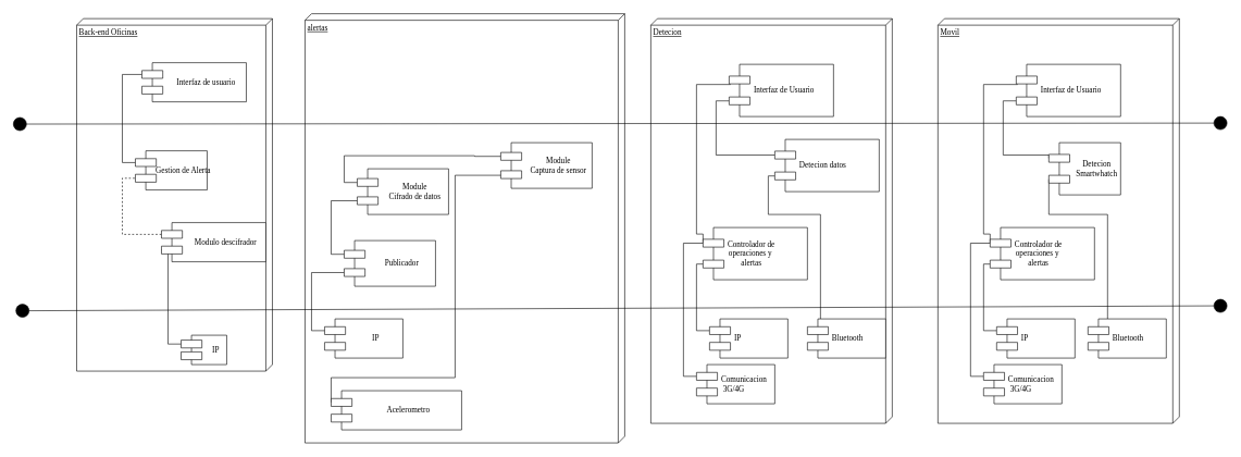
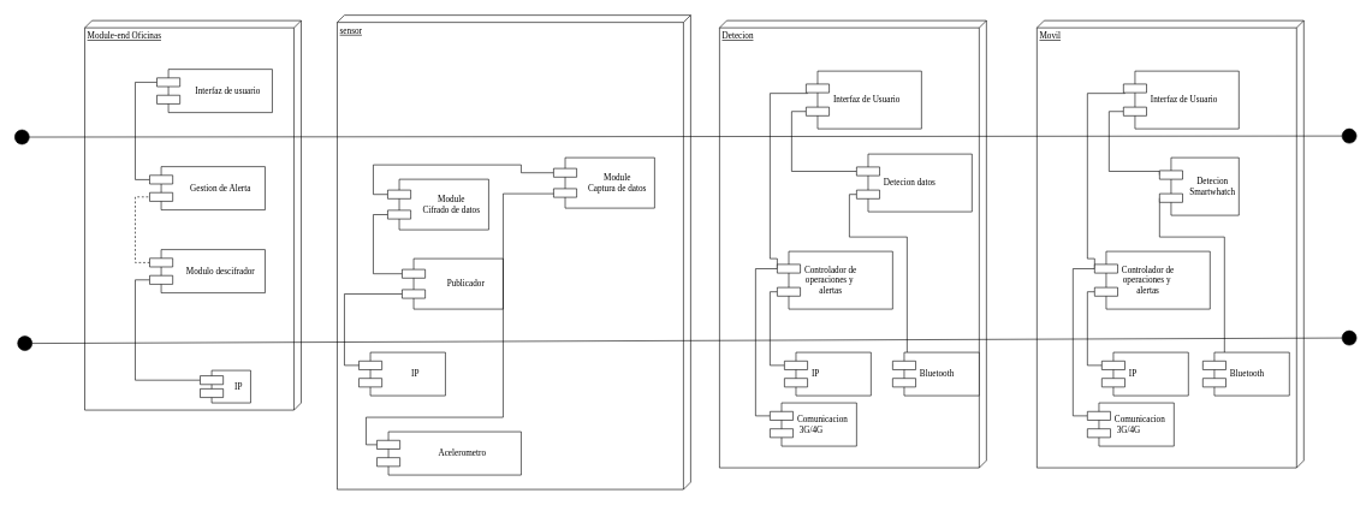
  <mxCell id="0" />
  <mxCell id="1" parent="0" />
- <mxCell id="2" value="Back-end Oficinas" style="verticalAlign=top;align=left;spacingTop=8;spacingLeft=2;spacingRight=12;shape=cube;size=10;direction=south;fontStyle=4;html=1;rounded=0;shadow=0;comic=0;labelBackgroundColor=none;strokeWidth=1;fontFamily=Verdana;fontSize=12" parent="1" vertex="1"><mxGeometry x="117" y="28" width="300" height="540" as="geometry" /></mxCell>
+ <mxCell id="2" value="Module-end Oficinas" style="verticalAlign=top;align=left;spacingTop=8;spacingLeft=2;spacingRight=12;shape=cube;size=10;direction=south;fontStyle=4;html=1;rounded=0;shadow=0;comic=0;labelBackgroundColor=none;strokeWidth=1;fontFamily=Verdana;fontSize=12" parent="1" vertex="1"><mxGeometry x="117" y="28" width="300" height="540" as="geometry" /></mxCell>
  <mxCell id="3" value="Detecion" style="verticalAlign=top;align=left;spacingTop=8;spacingLeft=2;spacingRight=12;shape=cube;size=10;direction=south;fontStyle=4;html=1;rounded=0;shadow=0;comic=0;labelBackgroundColor=none;strokeWidth=1;fontFamily=Verdana;fontSize=12" parent="1" vertex="1"><mxGeometry x="997" y="28" width="370" height="620" as="geometry" /></mxCell>
- <mxCell id="4" value="alertas" style="verticalAlign=top;align=left;spacingTop=8;spacingLeft=2;spacingRight=12;shape=cube;size=10;direction=south;fontStyle=4;html=1;rounded=0;shadow=0;comic=0;labelBackgroundColor=none;strokeWidth=1;fontFamily=Verdana;fontSize=12" parent="1" vertex="1"><mxGeometry x="467" y="20.5" width="490" height="657.5" as="geometry" /></mxCell>
+ <mxCell id="4" value="sensor" style="verticalAlign=top;align=left;spacingTop=8;spacingLeft=2;spacingRight=12;shape=cube;size=10;direction=south;fontStyle=4;html=1;rounded=0;shadow=0;comic=0;labelBackgroundColor=none;strokeWidth=1;fontFamily=Verdana;fontSize=12" parent="1" vertex="1"><mxGeometry x="467" y="20.5" width="490" height="657.5" as="geometry" /></mxCell>
  <mxCell id="5" style="edgeStyle=orthogonalEdgeStyle;rounded=0;orthogonalLoop=1;jettySize=auto;html=1;exitX=0;exitY=0.3;exitDx=0;exitDy=0;entryX=0;entryY=0.3;entryDx=0;entryDy=0;endArrow=none;endFill=0;" parent="1" source="6" target="31" edge="1"><mxGeometry relative="1" as="geometry" /></mxCell>
  <mxCell id="6" value="Interfaz de usuario" style="shape=component;align=center;spacingLeft=36;rounded=0;shadow=0;comic=0;labelBackgroundColor=none;strokeWidth=1;fontFamily=Verdana;fontSize=12;html=1;" parent="1" vertex="1"><mxGeometry x="217" y="95.5" width="160" height="60" as="geometry" /></mxCell>
  <mxCell id="7" value="" style="ellipse;whiteSpace=wrap;html=1;rounded=0;shadow=0;comic=0;labelBackgroundColor=none;strokeWidth=1;fontFamily=Verdana;fontSize=12;align=center;fillColor=#000000;" parent="1" vertex="1"><mxGeometry x="20" y="179.5" width="20" height="20" as="geometry" /></mxCell>
  <mxCell id="8" style="edgeStyle=orthogonalEdgeStyle;rounded=0;orthogonalLoop=1;jettySize=auto;html=1;entryX=0;entryY=0.3;entryDx=0;entryDy=0;endArrow=none;endFill=0;exitX=0;exitY=0.7;exitDx=0;exitDy=0;" parent="1" source="10" target="17" edge="1"><mxGeometry relative="1" as="geometry"><Array as="points"><mxPoint x="1097" y="154" /><mxPoint x="1097" y="237" /></Array></mxGeometry></mxCell>
  <mxCell id="9" style="edgeStyle=orthogonalEdgeStyle;rounded=0;orthogonalLoop=1;jettySize=auto;html=1;exitX=0.014;exitY=0.386;exitDx=0;exitDy=0;endArrow=none;endFill=0;exitPerimeter=0;entryX=0;entryY=0.3;entryDx=0;entryDy=0;" parent="1" source="10" target="24" edge="1"><mxGeometry relative="1" as="geometry"><mxPoint x="1127" y="358" as="targetPoint" /><Array as="points"><mxPoint x="1067" y="129" /><mxPoint x="1067" y="358" /><mxPoint x="1077" y="358" /></Array></mxGeometry></mxCell>
  <mxCell id="10" value="Interfaz de Usuario" style="shape=component;align=left;spacingLeft=36;rounded=0;shadow=0;comic=0;labelBackgroundColor=none;strokeWidth=1;fontFamily=Verdana;fontSize=12;html=1;" parent="1" vertex="1"><mxGeometry x="1117" y="98" width="160" height="80" as="geometry" /></mxCell>
  <mxCell id="11" value="" style="ellipse;whiteSpace=wrap;html=1;rounded=0;shadow=0;comic=0;labelBackgroundColor=none;strokeWidth=1;fontFamily=Verdana;fontSize=12;align=center;fillColor=#000000;" parent="1" vertex="1"><mxGeometry x="1860" y="178" width="20" height="20" as="geometry" /></mxCell>
  <mxCell id="12" style="edgeStyle=orthogonalEdgeStyle;rounded=0;orthogonalLoop=1;jettySize=auto;html=1;exitX=0;exitY=0.3;exitDx=0;exitDy=0;entryX=0;entryY=0.3;entryDx=0;entryDy=0;endArrow=none;endFill=0;" parent="1" source="13" target="26" edge="1"><mxGeometry relative="1" as="geometry" /></mxCell>
- <mxCell id="13" value="Module &lt;br&gt;Captura de sensor" style="shape=component;align=center;spacingLeft=36;rounded=0;shadow=0;comic=0;labelBackgroundColor=none;strokeWidth=1;fontFamily=Verdana;fontSize=12;html=1;" parent="1" vertex="1"><mxGeometry x="767" y="218" width="140" height="70" as="geometry" /></mxCell>
+ <mxCell id="13" value="Module &lt;br&gt;Captura de datos" style="shape=component;align=center;spacingLeft=36;rounded=0;shadow=0;comic=0;labelBackgroundColor=none;strokeWidth=1;fontFamily=Verdana;fontSize=12;html=1;" parent="1" vertex="1"><mxGeometry x="767" y="218" width="140" height="70" as="geometry" /></mxCell>
  <mxCell id="14" value="" style="ellipse;whiteSpace=wrap;html=1;rounded=0;shadow=0;comic=0;labelBackgroundColor=none;strokeWidth=1;fontFamily=Verdana;fontSize=12;align=center;fillColor=#000000;" parent="1" vertex="1"><mxGeometry x="24" y="465.5" width="20" height="20" as="geometry" /></mxCell>
  <mxCell id="15" value="" style="ellipse;whiteSpace=wrap;html=1;rounded=0;shadow=0;comic=0;labelBackgroundColor=none;strokeWidth=1;fontFamily=Verdana;fontSize=12;align=center;fillColor=#000000;" parent="1" vertex="1"><mxGeometry x="1860" y="458" width="20" height="20" as="geometry" /></mxCell>
  <mxCell id="16" style="edgeStyle=orthogonalEdgeStyle;rounded=0;orthogonalLoop=1;jettySize=auto;html=1;exitX=0;exitY=0.7;exitDx=0;exitDy=0;entryX=0;entryY=0.3;entryDx=0;entryDy=0;endArrow=none;endFill=0;" parent="1" source="17" target="23" edge="1"><mxGeometry relative="1" as="geometry"><Array as="points"><mxPoint x="1177" y="269" /><mxPoint x="1177" y="328" /><mxPoint x="1257" y="328" /><mxPoint x="1257" y="506" /></Array></mxGeometry></mxCell>
  <mxCell id="17" value="Detecion datos" style="shape=component;align=left;spacingLeft=36;rounded=0;shadow=0;comic=0;labelBackgroundColor=none;strokeWidth=1;fontFamily=Verdana;fontSize=12;html=1;" parent="1" vertex="1"><mxGeometry x="1187" y="213" width="160" height="80" as="geometry" /></mxCell>
  <mxCell id="18" style="edgeStyle=orthogonalEdgeStyle;rounded=0;orthogonalLoop=1;jettySize=auto;html=1;exitX=0;exitY=0.3;exitDx=0;exitDy=0;entryX=0;entryY=0.7;entryDx=0;entryDy=0;endArrow=none;endFill=0;" parent="1" source="19" target="24" edge="1"><mxGeometry relative="1" as="geometry" /></mxCell>
  <mxCell id="19" value="IP" style="shape=component;align=left;spacingLeft=36;rounded=0;shadow=0;comic=0;labelBackgroundColor=none;strokeWidth=1;fontFamily=Verdana;fontSize=12;html=1;" parent="1" vertex="1"><mxGeometry x="1087" y="488" width="120" height="60" as="geometry" /></mxCell>
  <mxCell id="20" style="edgeStyle=orthogonalEdgeStyle;rounded=0;orthogonalLoop=1;jettySize=auto;html=1;exitX=0;exitY=0.3;exitDx=0;exitDy=0;entryX=0;entryY=0.3;entryDx=0;entryDy=0;endArrow=none;endFill=0;" parent="1" source="21" target="24" edge="1"><mxGeometry relative="1" as="geometry" /></mxCell>
  <mxCell id="21" value="Comunicacion&amp;nbsp;&lt;br&gt;&amp;nbsp;3G/4G" style="shape=component;align=left;spacingLeft=36;rounded=0;shadow=0;comic=0;labelBackgroundColor=none;strokeWidth=1;fontFamily=Verdana;fontSize=12;html=1;" parent="1" vertex="1"><mxGeometry x="1067" y="558" width="120" height="60" as="geometry" /></mxCell>
  <mxCell id="22" value="IP" style="shape=component;align=center;spacingLeft=36;rounded=0;shadow=0;comic=0;labelBackgroundColor=none;strokeWidth=1;fontFamily=Verdana;fontSize=12;html=1;" parent="1" vertex="1"><mxGeometry x="497" y="488" width="120" height="60" as="geometry" /></mxCell>
  <mxCell id="23" value="Bluetooth" style="shape=component;align=left;spacingLeft=36;rounded=0;shadow=0;comic=0;labelBackgroundColor=none;strokeWidth=1;fontFamily=Verdana;fontSize=12;html=1;" parent="1" vertex="1"><mxGeometry x="1237" y="488" width="120" height="60" as="geometry" /></mxCell>
  <mxCell id="24" value="Controlador de &lt;br&gt;&lt;div style=&quot;text-align: center&quot;&gt;&lt;span&gt;operaciones y&amp;nbsp;&lt;/span&gt;&lt;/div&gt;&lt;div style=&quot;text-align: center&quot;&gt;&lt;span&gt;alertas&lt;/span&gt;&lt;/div&gt;" style="shape=component;align=left;spacingLeft=36;rounded=0;shadow=0;comic=0;labelBackgroundColor=none;strokeWidth=1;fontFamily=Verdana;fontSize=12;html=1;" parent="1" vertex="1"><mxGeometry x="1077" y="348" width="160" height="80" as="geometry" /></mxCell>
  <mxCell id="25" style="edgeStyle=orthogonalEdgeStyle;rounded=0;orthogonalLoop=1;jettySize=auto;html=1;exitX=0;exitY=0.7;exitDx=0;exitDy=0;entryX=0;entryY=0.3;entryDx=0;entryDy=0;endArrow=none;endFill=0;" parent="1" source="26" target="28" edge="1"><mxGeometry relative="1" as="geometry" /></mxCell>
- <mxCell id="26" value="Module &lt;br&gt;Cifrado de datos" style="shape=component;align=center;spacingLeft=36;rounded=0;shadow=0;comic=0;labelBackgroundColor=none;strokeWidth=1;fontFamily=Verdana;fontSize=12;html=1;" parent="1" vertex="1"><mxGeometry x="547" y="258" width="140" height="70" as="geometry" /></mxCell>
+ <mxCell id="26" value="Module &lt;br&gt;Cifrado de datos" style="shape=component;align=center;spacingLeft=36;rounded=0;shadow=0;comic=0;labelBackgroundColor=none;strokeWidth=1;fontFamily=Verdana;fontSize=12;html=1;" parent="1" vertex="1"><mxGeometry x="537" y="248" width="140" height="70" as="geometry" /></mxCell>
  <mxCell id="27" style="edgeStyle=orthogonalEdgeStyle;rounded=0;orthogonalLoop=1;jettySize=auto;html=1;exitX=0;exitY=0.7;exitDx=0;exitDy=0;entryX=0;entryY=0.3;entryDx=0;entryDy=0;endArrow=none;endFill=0;" parent="1" source="28" target="22" edge="1"><mxGeometry relative="1" as="geometry" /></mxCell>
- <mxCell id="28" value="Publicador" style="shape=component;align=center;spacingLeft=36;rounded=0;shadow=0;comic=0;labelBackgroundColor=none;strokeWidth=1;fontFamily=Verdana;fontSize=12;html=1;" parent="1" vertex="1"><mxGeometry x="527" y="368" width="140" height="70" as="geometry" /></mxCell>
+ <mxCell id="28" value="Publicador" style="shape=component;align=center;spacingLeft=36;rounded=0;shadow=0;comic=0;labelBackgroundColor=none;strokeWidth=1;fontFamily=Verdana;fontSize=12;html=1;" parent="1" vertex="1"><mxGeometry x="557" y="358" width="140" height="70" as="geometry" /></mxCell>
  <mxCell id="29" style="edgeStyle=orthogonalEdgeStyle;rounded=0;orthogonalLoop=1;jettySize=auto;html=1;exitX=0;exitY=0.3;exitDx=0;exitDy=0;endArrow=none;endFill=0;" parent="1" source="30" edge="1"><mxGeometry relative="1" as="geometry"><mxPoint x="767" y="268" as="targetPoint" /><Array as="points"><mxPoint x="507" y="578" /><mxPoint x="697" y="578" /><mxPoint x="697" y="268" /></Array></mxGeometry></mxCell>
- <mxCell id="30" value="Acelerometro" style="shape=component;align=center;spacingLeft=36;rounded=0;shadow=0;comic=0;labelBackgroundColor=none;strokeWidth=1;fontFamily=Verdana;fontSize=12;html=1;" parent="1" vertex="1"><mxGeometry x="507" y="598" width="200" height="60" as="geometry" /></mxCell>
- <mxCell id="31" value="Gestion de Alerta" style="shape=component;align=center;spacingLeft=36;rounded=0;shadow=0;comic=0;labelBackgroundColor=none;strokeWidth=1;fontFamily=Verdana;fontSize=12;html=1;" parent="1" vertex="1"><mxGeometry x="207" y="230.5" width="110" height="60" as="geometry" /></mxCell>
+ <mxCell id="30" value="Acelerometro" style="shape=component;align=center;spacingLeft=36;rounded=0;shadow=0;comic=0;labelBackgroundColor=none;strokeWidth=1;fontFamily=Verdana;fontSize=12;html=1;" parent="1" vertex="1"><mxGeometry x="522" y="598" width="200" height="60" as="geometry" /></mxCell>
+ <mxCell id="31" value="Gestion de Alerta" style="shape=component;align=center;spacingLeft=36;rounded=0;shadow=0;comic=0;labelBackgroundColor=none;strokeWidth=1;fontFamily=Verdana;fontSize=12;html=1;" parent="1" vertex="1"><mxGeometry x="207" y="230.5" width="160" height="60" as="geometry" /></mxCell>
  <mxCell id="32" style="edgeStyle=orthogonalEdgeStyle;rounded=0;orthogonalLoop=1;jettySize=auto;html=1;exitX=0;exitY=0.3;exitDx=0;exitDy=0;entryX=0;entryY=0.7;entryDx=0;entryDy=0;endArrow=none;endFill=0;" parent="1" source="33" target="49" edge="1"><mxGeometry relative="1" as="geometry" /></mxCell>
  <mxCell id="33" value="IP" style="shape=component;align=center;spacingLeft=36;rounded=0;shadow=0;comic=0;labelBackgroundColor=none;strokeWidth=1;fontFamily=Verdana;fontSize=12;html=1;" parent="1" vertex="1"><mxGeometry x="277" y="513" width="70" height="45" as="geometry" /></mxCell>
  <mxCell id="34" value="Movil" style="verticalAlign=top;align=left;spacingTop=8;spacingLeft=2;spacingRight=12;shape=cube;size=10;direction=south;fontStyle=4;html=1;rounded=0;shadow=0;comic=0;labelBackgroundColor=none;strokeWidth=1;fontFamily=Verdana;fontSize=12" parent="1" vertex="1"><mxGeometry x="1437" y="28" width="370" height="620" as="geometry" /></mxCell>
  <mxCell id="35" style="edgeStyle=orthogonalEdgeStyle;rounded=0;orthogonalLoop=1;jettySize=auto;html=1;entryX=0;entryY=0.3;entryDx=0;entryDy=0;endArrow=none;endFill=0;exitX=0;exitY=0.7;exitDx=0;exitDy=0;" parent="1" source="37" target="39" edge="1"><mxGeometry relative="1" as="geometry"><Array as="points"><mxPoint x="1537" y="154" /><mxPoint x="1537" y="237" /></Array></mxGeometry></mxCell>
  <mxCell id="36" style="edgeStyle=orthogonalEdgeStyle;rounded=0;orthogonalLoop=1;jettySize=auto;html=1;exitX=0.014;exitY=0.386;exitDx=0;exitDy=0;endArrow=none;endFill=0;exitPerimeter=0;entryX=0;entryY=0.3;entryDx=0;entryDy=0;" parent="1" source="37" target="45" edge="1"><mxGeometry relative="1" as="geometry"><mxPoint x="1567" y="358" as="targetPoint" /><Array as="points"><mxPoint x="1507" y="129" /><mxPoint x="1507" y="358" /><mxPoint x="1517" y="358" /></Array></mxGeometry></mxCell>
  <mxCell id="37" value="Interfaz de Usuario" style="shape=component;align=left;spacingLeft=36;rounded=0;shadow=0;comic=0;labelBackgroundColor=none;strokeWidth=1;fontFamily=Verdana;fontSize=12;html=1;" parent="1" vertex="1"><mxGeometry x="1557" y="98" width="160" height="80" as="geometry" /></mxCell>
  <mxCell id="38" style="edgeStyle=orthogonalEdgeStyle;rounded=0;orthogonalLoop=1;jettySize=auto;html=1;exitX=0;exitY=0.7;exitDx=0;exitDy=0;entryX=0;entryY=0.3;entryDx=0;entryDy=0;endArrow=none;endFill=0;" parent="1" source="39" target="44" edge="1"><mxGeometry relative="1" as="geometry"><Array as="points"><mxPoint x="1607" y="328" /><mxPoint x="1697" y="328" /><mxPoint x="1697" y="506" /></Array></mxGeometry></mxCell>
  <mxCell id="39" value="Detecion &lt;br&gt;Smartwhatch" style="shape=component;align=center;spacingLeft=36;rounded=0;shadow=0;comic=0;labelBackgroundColor=none;strokeWidth=1;fontFamily=Verdana;fontSize=12;html=1;" parent="1" vertex="1"><mxGeometry x="1607" y="218" width="110" height="80" as="geometry" /></mxCell>
  <mxCell id="40" style="edgeStyle=orthogonalEdgeStyle;rounded=0;orthogonalLoop=1;jettySize=auto;html=1;exitX=0;exitY=0.3;exitDx=0;exitDy=0;entryX=0;entryY=0.7;entryDx=0;entryDy=0;endArrow=none;endFill=0;" parent="1" source="41" target="45" edge="1"><mxGeometry relative="1" as="geometry" /></mxCell>
  <mxCell id="41" value="IP" style="shape=component;align=left;spacingLeft=36;rounded=0;shadow=0;comic=0;labelBackgroundColor=none;strokeWidth=1;fontFamily=Verdana;fontSize=12;html=1;" parent="1" vertex="1"><mxGeometry x="1527" y="488" width="120" height="60" as="geometry" /></mxCell>
  <mxCell id="42" style="edgeStyle=orthogonalEdgeStyle;rounded=0;orthogonalLoop=1;jettySize=auto;html=1;exitX=0;exitY=0.3;exitDx=0;exitDy=0;entryX=0;entryY=0.3;entryDx=0;entryDy=0;endArrow=none;endFill=0;" parent="1" source="43" target="45" edge="1"><mxGeometry relative="1" as="geometry" /></mxCell>
  <mxCell id="43" value="Comunicacion&amp;nbsp;&lt;br&gt;&amp;nbsp;3G/4G" style="shape=component;align=left;spacingLeft=36;rounded=0;shadow=0;comic=0;labelBackgroundColor=none;strokeWidth=1;fontFamily=Verdana;fontSize=12;html=1;" parent="1" vertex="1"><mxGeometry x="1507" y="558" width="120" height="60" as="geometry" /></mxCell>
  <mxCell id="44" value="Bluetooth" style="shape=component;align=left;spacingLeft=36;rounded=0;shadow=0;comic=0;labelBackgroundColor=none;strokeWidth=1;fontFamily=Verdana;fontSize=12;html=1;" parent="1" vertex="1"><mxGeometry x="1667" y="488" width="120" height="60" as="geometry" /></mxCell>
  <mxCell id="45" value="Controlador de &lt;br&gt;&lt;div style=&quot;text-align: center&quot;&gt;&lt;span&gt;operaciones y&amp;nbsp;&lt;/span&gt;&lt;/div&gt;&lt;div style=&quot;text-align: center&quot;&gt;&lt;span&gt;alertas&lt;/span&gt;&lt;/div&gt;" style="shape=component;align=left;spacingLeft=36;rounded=0;shadow=0;comic=0;labelBackgroundColor=none;strokeWidth=1;fontFamily=Verdana;fontSize=12;html=1;" parent="1" vertex="1"><mxGeometry x="1517" y="348" width="160" height="80" as="geometry" /></mxCell>
  <mxCell id="46" style="rounded=0;orthogonalLoop=1;jettySize=auto;html=1;entryX=0;entryY=0.5;entryDx=0;entryDy=0;endArrow=none;endFill=0;exitX=1;exitY=0.5;exitDx=0;exitDy=0;" parent="1" source="7" target="11" edge="1"><mxGeometry relative="1" as="geometry"><mxPoint x="-173" y="198" as="sourcePoint" /></mxGeometry></mxCell>
  <mxCell id="47" style="rounded=0;orthogonalLoop=1;jettySize=auto;html=1;entryX=0;entryY=0.5;entryDx=0;entryDy=0;endArrow=none;endFill=0;exitX=1;exitY=0.5;exitDx=0;exitDy=0;" parent="1" source="14" target="15" edge="1"><mxGeometry relative="1" as="geometry"><mxPoint x="-153" y="218" as="sourcePoint" /></mxGeometry></mxCell>
  <mxCell id="48" style="edgeStyle=orthogonalEdgeStyle;rounded=0;orthogonalLoop=1;jettySize=auto;html=1;exitX=0;exitY=0.3;exitDx=0;exitDy=0;entryX=0;entryY=0.7;entryDx=0;entryDy=0;endArrow=none;endFill=0;dashed=1;" parent="1" source="49" target="31" edge="1"><mxGeometry relative="1" as="geometry" /></mxCell>
- <mxCell id="49" value="Modulo descifrador" style="shape=component;align=center;spacingLeft=36;rounded=0;shadow=0;comic=0;labelBackgroundColor=none;strokeWidth=1;fontFamily=Verdana;fontSize=12;html=1;" parent="1" vertex="1"><mxGeometry x="247" y="340.5" width="160" height="60" as="geometry" /></mxCell>
+ <mxCell id="49" value="Modulo descifrador" style="shape=component;align=center;spacingLeft=36;rounded=0;shadow=0;comic=0;labelBackgroundColor=none;strokeWidth=1;fontFamily=Verdana;fontSize=12;html=1;" parent="1" vertex="1"><mxGeometry x="207" y="345.5" width="160" height="60" as="geometry" /></mxCell>
